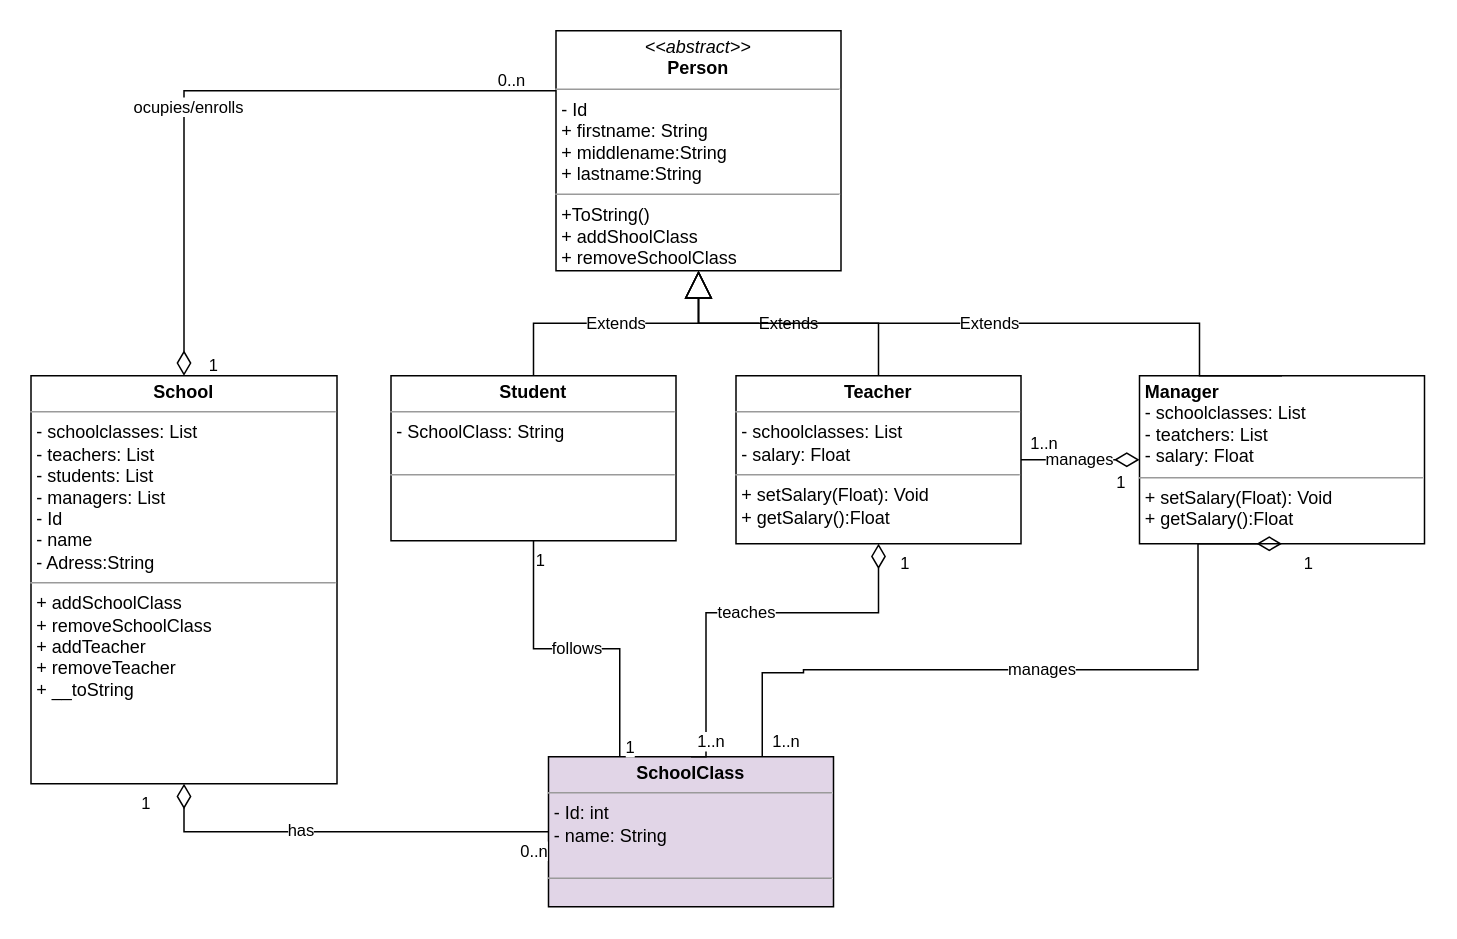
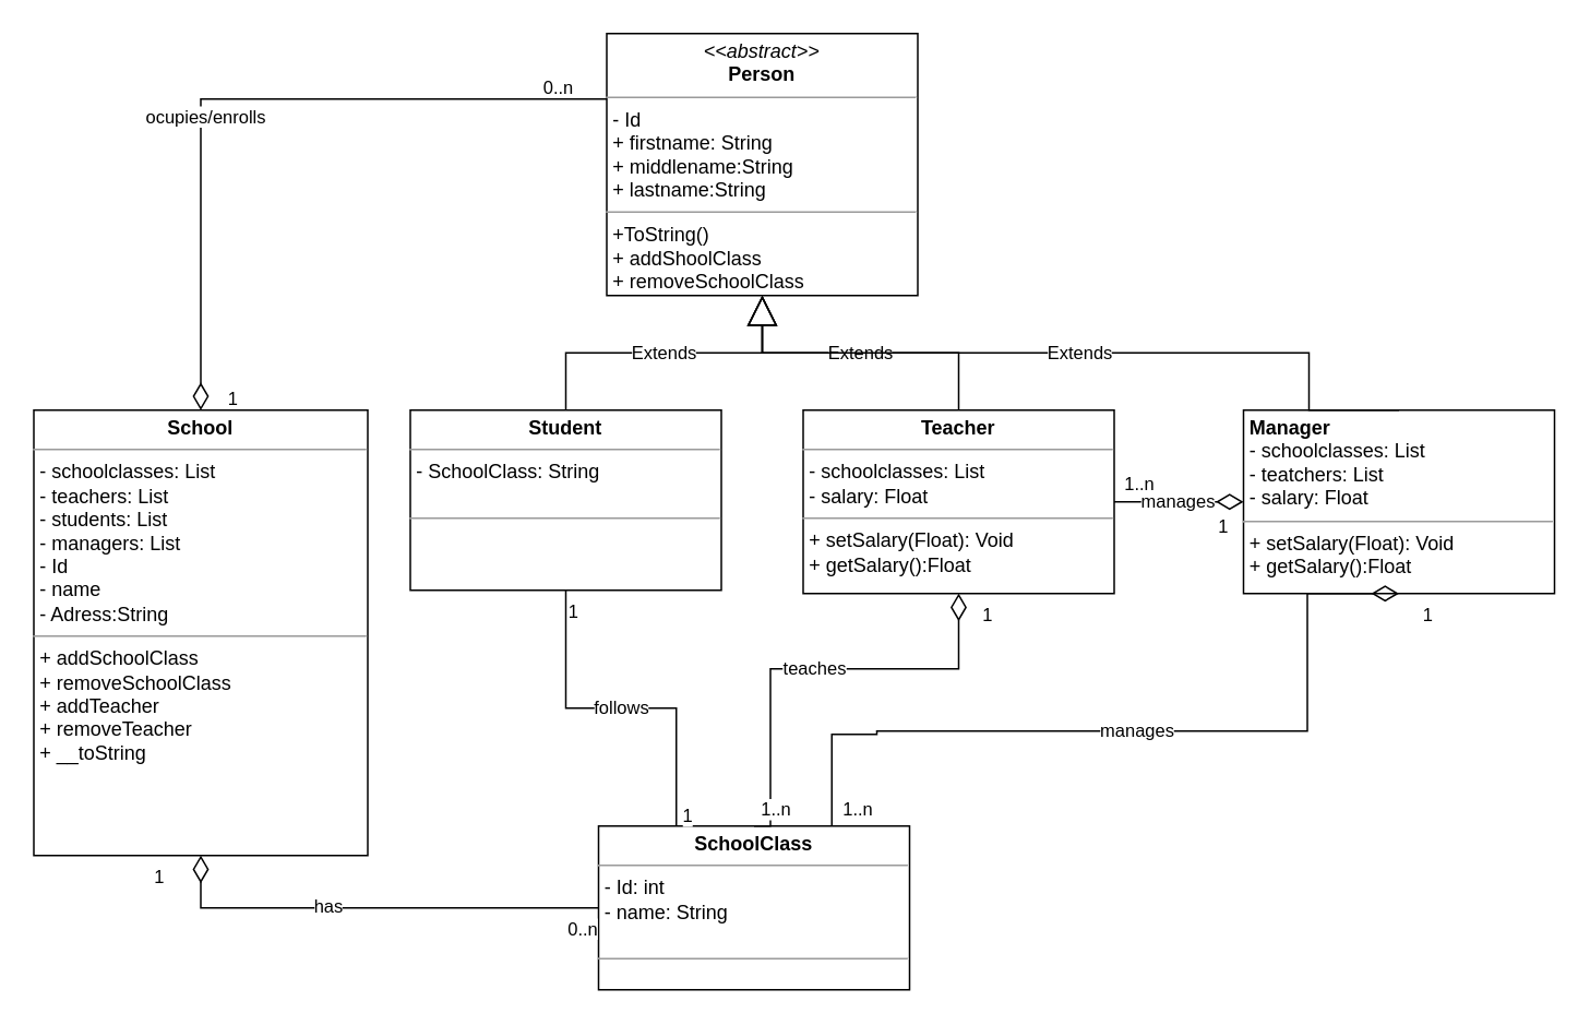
  <mxCell id="0" />
  <mxCell id="1" parent="0" />
  <mxCell id="2" value="&lt;p style=&quot;margin: 0px ; margin-top: 4px ; text-align: center&quot;&gt;&lt;i&gt;&amp;lt;&amp;lt;abstract&amp;gt;&amp;gt;&lt;/i&gt;&lt;br&gt;&lt;b&gt;Person&lt;/b&gt;&lt;/p&gt;&lt;hr size=&quot;1&quot;&gt;&lt;p style=&quot;margin: 0px ; margin-left: 4px&quot;&gt;- Id&lt;/p&gt;&lt;p style=&quot;margin: 0px ; margin-left: 4px&quot;&gt;+ firstname: String&lt;/p&gt;&lt;p style=&quot;margin: 0px ; margin-left: 4px&quot;&gt;+ middlename:String&lt;/p&gt;&lt;p style=&quot;margin: 0px ; margin-left: 4px&quot;&gt;+ lastname:String&lt;br&gt;&lt;/p&gt;&lt;hr size=&quot;1&quot;&gt;&lt;p style=&quot;margin: 0px ; margin-left: 4px&quot;&gt;+ToString()&lt;/p&gt;&lt;p style=&quot;margin: 0px 0px 0px 4px&quot;&gt;+ addShoolClass&lt;/p&gt;&lt;p style=&quot;margin: 0px 0px 0px 4px&quot;&gt;+ removeSchoolClass&lt;/p&gt;" style="verticalAlign=top;align=left;overflow=fill;fontSize=12;fontFamily=Helvetica;html=1;rounded=0;shadow=0;comic=0;labelBackgroundColor=none;strokeWidth=1" parent="1" vertex="1"><mxGeometry x="370" y="20" width="190" height="160" as="geometry" /></mxCell>
- <mxCell id="3" value="&lt;p style=&quot;margin: 0px ; margin-top: 4px ; text-align: center&quot;&gt;&lt;b&gt;Student&lt;/b&gt;&lt;/p&gt;&lt;hr size=&quot;1&quot;&gt;&lt;p style=&quot;margin: 0px ; margin-left: 4px&quot;&gt;- SchoolClass: String&lt;br&gt;&lt;br&gt;&lt;/p&gt;&lt;hr size=&quot;1&quot;&gt;&lt;p style=&quot;margin: 0px ; margin-left: 4px&quot;&gt;&lt;br&gt;&lt;/p&gt;" style="verticalAlign=top;align=left;overflow=fill;fontSize=12;fontFamily=Helvetica;html=1;rounded=0;shadow=0;comic=0;labelBackgroundColor=none;strokeWidth=1" parent="1" vertex="1"><mxGeometry x="260" y="250" width="190" height="110" as="geometry" /></mxCell>
+ <mxCell id="3" value="&lt;p style=&quot;margin: 0px ; margin-top: 4px ; text-align: center&quot;&gt;&lt;b&gt;Student&lt;/b&gt;&lt;/p&gt;&lt;hr size=&quot;1&quot;&gt;&lt;p style=&quot;margin: 0px ; margin-left: 4px&quot;&gt;- SchoolClass: String&lt;br&gt;&lt;br&gt;&lt;/p&gt;&lt;hr size=&quot;1&quot;&gt;&lt;p style=&quot;margin: 0px ; margin-left: 4px&quot;&gt;&lt;br&gt;&lt;/p&gt;" style="verticalAlign=top;align=left;overflow=fill;fontSize=12;fontFamily=Helvetica;html=1;rounded=0;shadow=0;comic=0;labelBackgroundColor=none;strokeWidth=1" parent="1" vertex="1"><mxGeometry x="250" y="250" width="190" height="110" as="geometry" /></mxCell>
  <mxCell id="4" value="Extends" style="endArrow=block;endSize=16;endFill=0;html=1;rounded=0;entryX=0.5;entryY=1;entryDx=0;entryDy=0;exitX=0.5;exitY=0;exitDx=0;exitDy=0;edgeStyle=orthogonalEdgeStyle;" parent="1" source="3" target="2" edge="1"><mxGeometry width="160" relative="1" as="geometry"><mxPoint x="980" y="240" as="sourcePoint" /><mxPoint x="680" y="280" as="targetPoint" /></mxGeometry></mxCell>
  <mxCell id="5" value="&lt;p style=&quot;margin: 0px ; margin-top: 4px ; text-align: center&quot;&gt;&lt;b&gt;Teacher&lt;/b&gt;&lt;/p&gt;&lt;hr size=&quot;1&quot;&gt;&lt;p style=&quot;margin: 0px ; margin-left: 4px&quot;&gt;- schoolclasses: List&lt;br&gt;- salary: Float&lt;/p&gt;&lt;hr size=&quot;1&quot;&gt;&lt;p style=&quot;margin: 0px ; margin-left: 4px&quot;&gt;&lt;span&gt;+ setSalary(Float): Void&lt;/span&gt;&lt;br&gt;&lt;/p&gt;&lt;p style=&quot;margin: 0px 0px 0px 4px&quot;&gt;+ getSalary():Float&lt;/p&gt;" style="verticalAlign=top;align=left;overflow=fill;fontSize=12;fontFamily=Helvetica;html=1;rounded=0;shadow=0;comic=0;labelBackgroundColor=none;strokeWidth=1" parent="1" vertex="1"><mxGeometry x="490" y="250" width="190" height="112" as="geometry" /></mxCell>
  <mxCell id="6" value="Extends" style="endArrow=block;endSize=16;endFill=0;html=1;rounded=0;entryX=0.5;entryY=1;entryDx=0;entryDy=0;exitX=0.5;exitY=0;exitDx=0;exitDy=0;edgeStyle=orthogonalEdgeStyle;" parent="1" source="5" target="2" edge="1"><mxGeometry width="160" relative="1" as="geometry"><mxPoint x="505" y="320" as="sourcePoint" /><mxPoint x="655" y="250" as="targetPoint" /></mxGeometry></mxCell>
- <mxCell id="7" value="&lt;p style=&quot;margin: 0px ; margin-top: 4px ; text-align: center&quot;&gt;&lt;b&gt;SchoolClass&lt;/b&gt;&lt;/p&gt;&lt;hr size=&quot;1&quot;&gt;&lt;p style=&quot;margin: 0px ; margin-left: 4px&quot;&gt;&lt;span&gt;- Id: int&lt;/span&gt;&lt;/p&gt;&lt;p style=&quot;margin: 0px ; margin-left: 4px&quot;&gt;- name: String&lt;br&gt;&lt;br&gt;&lt;/p&gt;&lt;hr size=&quot;1&quot;&gt;&lt;p style=&quot;margin: 0px ; margin-left: 4px&quot;&gt;&lt;br&gt;&lt;/p&gt;" style="verticalAlign=top;align=left;overflow=fill;fontSize=12;fontFamily=Helvetica;html=1;rounded=0;shadow=0;comic=0;labelBackgroundColor=none;strokeWidth=1;fillColor=#e1d5e7;" parent="1" vertex="1"><mxGeometry x="365" y="504" width="190" height="100" as="geometry" /></mxCell>
+ <mxCell id="7" value="&lt;p style=&quot;margin: 0px ; margin-top: 4px ; text-align: center&quot;&gt;&lt;b&gt;SchoolClass&lt;/b&gt;&lt;/p&gt;&lt;hr size=&quot;1&quot;&gt;&lt;p style=&quot;margin: 0px ; margin-left: 4px&quot;&gt;&lt;span&gt;- Id: int&lt;/span&gt;&lt;/p&gt;&lt;p style=&quot;margin: 0px ; margin-left: 4px&quot;&gt;- name: String&lt;br&gt;&lt;br&gt;&lt;/p&gt;&lt;hr size=&quot;1&quot;&gt;&lt;p style=&quot;margin: 0px ; margin-left: 4px&quot;&gt;&lt;br&gt;&lt;/p&gt;" style="verticalAlign=top;align=left;overflow=fill;fontSize=12;fontFamily=Helvetica;html=1;rounded=0;shadow=0;comic=0;labelBackgroundColor=none;strokeWidth=1" parent="1" vertex="1"><mxGeometry x="365" y="504" width="190" height="100" as="geometry" /></mxCell>
  <mxCell id="8" value="&lt;p style=&quot;margin: 0px ; margin-top: 4px ; text-align: center&quot;&gt;&lt;b&gt;School&lt;/b&gt;&lt;/p&gt;&lt;hr size=&quot;1&quot;&gt;&lt;p style=&quot;margin: 0px ; margin-left: 4px&quot;&gt;- schoolclasses: List&lt;br&gt;&lt;/p&gt;&lt;p style=&quot;margin: 0px ; margin-left: 4px&quot;&gt;- teachers: List&lt;br&gt;&lt;/p&gt;&lt;p style=&quot;margin: 0px ; margin-left: 4px&quot;&gt;- students: List&lt;br&gt;&lt;/p&gt;&lt;p style=&quot;margin: 0px ; margin-left: 4px&quot;&gt;- managers: List&lt;/p&gt;&lt;p style=&quot;margin: 0px ; margin-left: 4px&quot;&gt;- Id&lt;/p&gt;&lt;p style=&quot;margin: 0px ; margin-left: 4px&quot;&gt;&lt;span&gt;- name&lt;/span&gt;&lt;/p&gt;&lt;p style=&quot;margin: 0px ; margin-left: 4px&quot;&gt;&lt;span&gt;- Adress:String&lt;/span&gt;&lt;/p&gt;&lt;hr size=&quot;1&quot;&gt;&lt;p style=&quot;margin: 0px 0px 0px 4px&quot;&gt;+ addSchoolClass&lt;br&gt;&lt;/p&gt;&lt;p style=&quot;margin: 0px 0px 0px 4px&quot;&gt;+ removeSchoolClass&lt;/p&gt;&lt;p style=&quot;margin: 0px 0px 0px 4px&quot;&gt;+ addTeacher&lt;/p&gt;&lt;p style=&quot;margin: 0px 0px 0px 4px&quot;&gt;+ removeTeacher&lt;/p&gt;&lt;p style=&quot;margin: 0px 0px 0px 4px&quot;&gt;+ __toString&lt;/p&gt;" style="verticalAlign=top;align=left;overflow=fill;fontSize=12;fontFamily=Helvetica;html=1;rounded=0;shadow=0;comic=0;labelBackgroundColor=none;strokeWidth=1" parent="1" vertex="1"><mxGeometry x="20" y="250" width="204" height="272" as="geometry" /></mxCell>
  <mxCell id="9" value="" style="endArrow=0;html=1;endSize=12;startArrow=diamondThin;startSize=14;startFill=0;edgeStyle=orthogonalEdgeStyle;rounded=0;entryX=0;entryY=0.25;entryDx=0;entryDy=0;exitX=0.5;exitY=0;exitDx=0;exitDy=0;" parent="1" source="8" target="2" edge="1"><mxGeometry relative="1" as="geometry"><mxPoint x="170" y="-60" as="sourcePoint" /><mxPoint x="380" y="60" as="targetPoint" /></mxGeometry></mxCell>
  <mxCell id="10" value="1" style="edgeLabel;resizable=0;html=1;align=left;verticalAlign=top;" parent="9" connectable="0" vertex="1"><mxGeometry x="-1" relative="1" as="geometry"><mxPoint x="15" y="-20" as="offset" /></mxGeometry></mxCell>
  <mxCell id="11" value="0..n" style="edgeLabel;resizable=0;html=1;align=right;verticalAlign=top;" parent="9" connectable="0" vertex="1"><mxGeometry x="1" relative="1" as="geometry"><mxPoint x="-20" y="-20" as="offset" /></mxGeometry></mxCell>
  <mxCell id="12" value="ocupies/enrolls" style="edgeLabel;html=1;align=center;verticalAlign=middle;resizable=0;points=[];" parent="9" vertex="1" connectable="0"><mxGeometry x="-0.176" y="-2" relative="1" as="geometry"><mxPoint as="offset" /></mxGeometry></mxCell>
  <mxCell id="13" value="" style="endArrow=0;html=1;endSize=12;startArrow=diamondThin;startSize=14;startFill=0;edgeStyle=orthogonalEdgeStyle;rounded=0;entryX=0;entryY=0.5;entryDx=0;entryDy=0;exitX=0.5;exitY=1;exitDx=0;exitDy=0;" parent="1" source="8" target="7" edge="1"><mxGeometry relative="1" as="geometry"><mxPoint x="220" y="630" as="sourcePoint" /><mxPoint x="100" y="502.5" as="targetPoint" /></mxGeometry></mxCell>
  <mxCell id="14" value="1" style="edgeLabel;resizable=0;html=1;align=left;verticalAlign=top;" parent="13" connectable="0" vertex="1"><mxGeometry x="-1" relative="1" as="geometry"><mxPoint x="-30" as="offset" /></mxGeometry></mxCell>
  <mxCell id="15" value="&lt;span style=&quot;text-align: left&quot;&gt;0..n&lt;/span&gt;" style="edgeLabel;resizable=0;html=1;align=right;verticalAlign=top;" parent="13" connectable="0" vertex="1"><mxGeometry x="1" relative="1" as="geometry" /></mxCell>
  <mxCell id="16" value="has" style="edgeLabel;html=1;align=center;verticalAlign=middle;resizable=0;points=[];" parent="13" vertex="1" connectable="0"><mxGeometry x="-0.209" y="2" relative="1" as="geometry"><mxPoint as="offset" /></mxGeometry></mxCell>
  <mxCell id="17" value="follows" style="endArrow=0;html=1;endSize=12;startArrow=0;startSize=14;startFill=0;edgeStyle=orthogonalEdgeStyle;rounded=0;entryX=0.25;entryY=0;entryDx=0;entryDy=0;" parent="1" source="3" target="7" edge="1"><mxGeometry relative="1" as="geometry"><mxPoint x="120" y="570" as="sourcePoint" /><mxPoint x="280" y="570" as="targetPoint" /></mxGeometry></mxCell>
  <mxCell id="18" value="1" style="edgeLabel;resizable=0;html=1;align=left;verticalAlign=top;" parent="17" connectable="0" vertex="1"><mxGeometry x="-1" relative="1" as="geometry" /></mxCell>
  <mxCell id="19" value="1" style="edgeLabel;resizable=0;html=1;align=right;verticalAlign=top;" parent="17" connectable="0" vertex="1"><mxGeometry x="1" relative="1" as="geometry"><mxPoint x="10" y="-20" as="offset" /></mxGeometry></mxCell>
  <mxCell id="20" value="&lt;br&gt;" style="edgeLabel;html=1;align=center;verticalAlign=middle;resizable=0;points=[];" parent="17" vertex="1" connectable="0"><mxGeometry x="-0.35" y="-2" relative="1" as="geometry"><mxPoint as="offset" /></mxGeometry></mxCell>
  <mxCell id="21" value="teaches" style="endArrow=0;html=1;endSize=12;startArrow=diamondThin;startSize=14;startFill=0;edgeStyle=orthogonalEdgeStyle;rounded=0;exitX=0.5;exitY=1;exitDx=0;exitDy=0;entryX=0.5;entryY=0;entryDx=0;entryDy=0;" parent="1" source="5" target="7" edge="1"><mxGeometry relative="1" as="geometry"><mxPoint x="650" y="540" as="sourcePoint" /><mxPoint x="484" y="462" as="targetPoint" /><Array as="points"><mxPoint x="585" y="408" /><mxPoint x="470" y="408" /></Array></mxGeometry></mxCell>
  <mxCell id="22" value="1" style="edgeLabel;resizable=0;html=1;align=left;verticalAlign=top;" parent="21" connectable="0" vertex="1"><mxGeometry x="-1" relative="1" as="geometry"><mxPoint x="13" as="offset" /></mxGeometry></mxCell>
  <mxCell id="23" value="1..n" style="edgeLabel;resizable=0;html=1;align=right;verticalAlign=top;" parent="21" connectable="0" vertex="1"><mxGeometry x="1" relative="1" as="geometry"><mxPoint x="23" y="-23" as="offset" /></mxGeometry></mxCell>
  <mxCell id="24" value="&lt;p style=&quot;margin: 0px ; margin-top: 4px ; text-align: center&quot;&gt;&lt;/p&gt;&lt;p style=&quot;margin: 0px ; margin-left: 4px&quot;&gt;&lt;b&gt;Manager&lt;/b&gt;&lt;/p&gt;&lt;p style=&quot;margin: 0px ; margin-left: 4px&quot;&gt;- schoolclasses: List&lt;/p&gt;&lt;p style=&quot;margin: 0px ; margin-left: 4px&quot;&gt;- teatchers: List&lt;/p&gt;&lt;p style=&quot;margin: 0px ; margin-left: 4px&quot;&gt;- salary: Float&lt;/p&gt;&lt;hr size=&quot;1&quot;&gt;&lt;p style=&quot;margin: 0px ; margin-left: 4px&quot;&gt;&lt;span&gt;+ setSalary(Float): Void&lt;/span&gt;&lt;br&gt;&lt;/p&gt;&lt;p style=&quot;margin: 0px 0px 0px 4px&quot;&gt;+ getSalary():Float&lt;/p&gt;" style="verticalAlign=top;align=left;overflow=fill;fontSize=12;fontFamily=Helvetica;html=1;rounded=0;shadow=0;comic=0;labelBackgroundColor=none;strokeWidth=1" parent="1" vertex="1"><mxGeometry x="759" y="250" width="190" height="112" as="geometry" /></mxCell>
  <mxCell id="25" value="Extends" style="endArrow=block;endSize=16;endFill=0;html=1;rounded=0;entryX=0.5;entryY=1;entryDx=0;entryDy=0;exitX=0.5;exitY=0;exitDx=0;exitDy=0;edgeStyle=orthogonalEdgeStyle;" parent="1" source="24" target="2" edge="1"><mxGeometry width="160" relative="1" as="geometry"><mxPoint x="595" y="260" as="sourcePoint" /><mxPoint x="475" y="190" as="targetPoint" /><Array as="points"><mxPoint x="799" y="250" /><mxPoint x="799" y="215" /><mxPoint x="465" y="215" /></Array></mxGeometry></mxCell>
  <mxCell id="26" value="manages" style="endArrow=0;html=1;endSize=12;startArrow=diamondThin;startSize=14;startFill=0;edgeStyle=orthogonalEdgeStyle;rounded=0;entryX=0.75;entryY=0;entryDx=0;entryDy=0;exitX=0.5;exitY=1;exitDx=0;exitDy=0;" parent="1" source="24" target="7" edge="1"><mxGeometry relative="1" as="geometry"><mxPoint x="595" y="372" as="sourcePoint" /><mxPoint x="534.91" y="488" as="targetPoint" /><Array as="points"><mxPoint x="798" y="362" /><mxPoint x="798" y="446" /><mxPoint x="535" y="446" /><mxPoint x="535" y="448" /><mxPoint x="508" y="448" /></Array></mxGeometry></mxCell>
  <mxCell id="27" value="1" style="edgeLabel;resizable=0;html=1;align=left;verticalAlign=top;" parent="26" connectable="0" vertex="1"><mxGeometry x="-1" relative="1" as="geometry"><mxPoint x="13" as="offset" /></mxGeometry></mxCell>
  <mxCell id="28" value="1..n" style="edgeLabel;resizable=0;html=1;align=right;verticalAlign=top;" parent="26" connectable="0" vertex="1"><mxGeometry x="1" relative="1" as="geometry"><mxPoint x="25" y="-24" as="offset" /></mxGeometry></mxCell>
  <mxCell id="29" value="manages" style="endArrow=0;html=1;endSize=12;startArrow=diamondThin;startSize=14;startFill=0;edgeStyle=orthogonalEdgeStyle;rounded=0;entryX=1;entryY=0.5;entryDx=0;entryDy=0;exitX=0;exitY=0.5;exitDx=0;exitDy=0;" parent="1" source="24" target="5" edge="1"><mxGeometry relative="1" as="geometry"><mxPoint x="864" y="372" as="sourcePoint" /><mxPoint x="517.5" y="514" as="targetPoint" /><Array as="points"><mxPoint x="715" y="306" /><mxPoint x="715" y="306" /></Array></mxGeometry></mxCell>
  <mxCell id="30" value="1" style="edgeLabel;resizable=0;html=1;align=left;verticalAlign=top;" parent="29" connectable="0" vertex="1"><mxGeometry x="-1" relative="1" as="geometry"><mxPoint x="-17" y="2" as="offset" /></mxGeometry></mxCell>
  <mxCell id="31" value="1..n" style="edgeLabel;resizable=0;html=1;align=right;verticalAlign=top;" parent="29" connectable="0" vertex="1"><mxGeometry x="1" relative="1" as="geometry"><mxPoint x="25" y="-24" as="offset" /></mxGeometry></mxCell>
